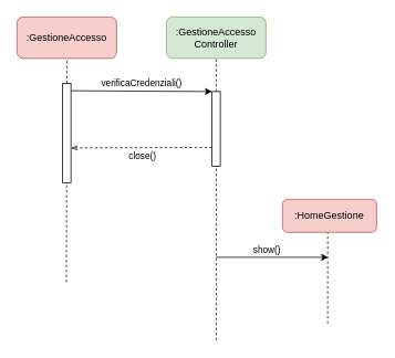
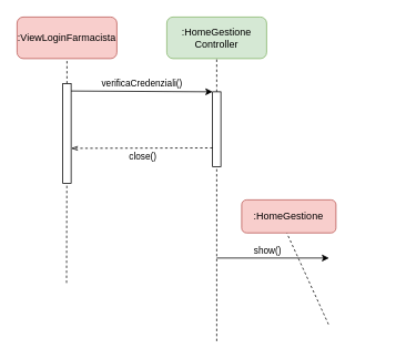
  <mxCell id="0" />
  <mxCell id="1" parent="0" />
- <mxCell id="2" value=":GestioneAccesso" style="rounded=1;whiteSpace=wrap;html=1;fillColor=#f8cecc;strokeColor=#b85450;" parent="1" vertex="1"><mxGeometry x="20" y="20" width="120" height="50" as="geometry" /></mxCell>
- <mxCell id="3" value=":GestioneAccesso&lt;br&gt;Controller" style="rounded=1;whiteSpace=wrap;html=1;fillColor=#d5e8d4;strokeColor=#82b366;" parent="1" vertex="1"><mxGeometry x="200" y="20" width="120" height="50" as="geometry" /></mxCell>
+ <mxCell id="2" value=":ViewLoginFarmacista" style="rounded=1;whiteSpace=wrap;html=1;fillColor=#f8cecc;strokeColor=#b85450;" parent="1" vertex="1"><mxGeometry x="20" y="20" width="120" height="50" as="geometry" /></mxCell>
+ <mxCell id="3" value=":HomeGestione&lt;br&gt;Controller" style="rounded=1;whiteSpace=wrap;html=1;fillColor=#d5e8d4;strokeColor=#82b366;" parent="1" vertex="1"><mxGeometry x="200" y="20" width="120" height="50" as="geometry" /></mxCell>
  <mxCell id="4" value="" style="endArrow=none;dashed=1;html=1;entryX=0.5;entryY=1;entryDx=0;entryDy=0;startArrow=none;" parent="1" source="8" target="3" edge="1"><mxGeometry width="50" height="50" relative="1" as="geometry"><mxPoint x="260" y="350" as="sourcePoint" /><mxPoint x="20" y="170" as="targetPoint" /></mxGeometry></mxCell>
  <mxCell id="5" value="" style="endArrow=none;dashed=1;html=1;startArrow=none;" parent="1" source="6" edge="1"><mxGeometry width="50" height="50" relative="1" as="geometry"><mxPoint x="79.5" y="340" as="sourcePoint" /><mxPoint x="80" y="70" as="targetPoint" /></mxGeometry></mxCell>
  <mxCell id="6" value="" style="rounded=0;whiteSpace=wrap;html=1;" parent="1" vertex="1"><mxGeometry x="75" y="100" width="10" height="120" as="geometry" /></mxCell>
  <mxCell id="7" value="" style="endArrow=none;dashed=1;html=1;" parent="1" target="6" edge="1"><mxGeometry width="50" height="50" relative="1" as="geometry"><mxPoint x="79.5" y="340" as="sourcePoint" /><mxPoint x="80" y="70" as="targetPoint" /></mxGeometry></mxCell>
  <mxCell id="8" value="" style="rounded=0;whiteSpace=wrap;html=1;" parent="1" vertex="1"><mxGeometry x="255" y="110" width="10" height="90" as="geometry" /></mxCell>
  <mxCell id="9" value="" style="endArrow=none;dashed=1;html=1;entryX=0.5;entryY=1;entryDx=0;entryDy=0;" parent="1" target="8" edge="1"><mxGeometry width="50" height="50" relative="1" as="geometry"><mxPoint x="260" y="410" as="sourcePoint" /><mxPoint x="260" y="70" as="targetPoint" /></mxGeometry></mxCell>
  <mxCell id="10" value="" style="endArrow=classic;html=1;entryX=0;entryY=0;entryDx=0;entryDy=0;" parent="1" target="8" edge="1"><mxGeometry width="50" height="50" relative="1" as="geometry"><mxPoint x="85" y="109" as="sourcePoint" /><mxPoint x="260" y="109" as="targetPoint" /></mxGeometry></mxCell>
  <mxCell id="11" value="verificaCredenziali()" style="edgeLabel;html=1;align=center;verticalAlign=middle;resizable=0;points=[];" parent="10" vertex="1" connectable="0"><mxGeometry x="-0.213" y="2" relative="1" as="geometry"><mxPoint x="17" y="-8" as="offset" /></mxGeometry></mxCell>
  <mxCell id="12" value="" style="endArrow=openThin;html=1;exitX=0;exitY=0.75;exitDx=0;exitDy=0;dashed=1;endFill=0;" parent="1" source="8" edge="1"><mxGeometry width="50" height="50" relative="1" as="geometry"><mxPoint x="95" y="119" as="sourcePoint" /><mxPoint x="85" y="178" as="targetPoint" /></mxGeometry></mxCell>
  <mxCell id="13" value="close()" style="edgeLabel;html=1;align=center;verticalAlign=middle;resizable=0;points=[];" parent="12" vertex="1" connectable="0"><mxGeometry x="-0.213" y="2" relative="1" as="geometry"><mxPoint x="-18" y="8" as="offset" /></mxGeometry></mxCell>
- <mxCell id="14" value=":HomeGestione" style="rounded=1;whiteSpace=wrap;html=1;fillColor=#f8cecc;strokeColor=#b85450;" parent="1" vertex="1"><mxGeometry x="340" y="240" width="113.37" height="39.8" as="geometry" /></mxCell>
+ <mxCell id="14" value=":HomeGestione" style="rounded=1;whiteSpace=wrap;html=1;fillColor=#f8cecc;strokeColor=#b85450;" parent="1" vertex="1"><mxGeometry x="290" y="240" width="113.37" height="39.8" as="geometry" /></mxCell>
  <mxCell id="15" value="" style="endArrow=none;dashed=1;html=1;entryX=0.48;entryY=1.01;entryDx=0;entryDy=0;entryPerimeter=0;" parent="1" target="14" edge="1"><mxGeometry width="50" height="50" relative="1" as="geometry"><mxPoint x="394.37" y="389.8" as="sourcePoint" /><mxPoint x="393.37" y="319.8" as="targetPoint" /></mxGeometry></mxCell>
  <mxCell id="16" value="" style="endArrow=classic;html=1;" edge="1" parent="1"><mxGeometry width="50" height="50" relative="1" as="geometry"><mxPoint x="260" y="310" as="sourcePoint" /><mxPoint x="395" y="310" as="targetPoint" /></mxGeometry></mxCell>
  <mxCell id="17" value="show()" style="edgeLabel;html=1;align=center;verticalAlign=middle;resizable=0;points=[];" vertex="1" connectable="0" parent="16"><mxGeometry x="-0.213" y="2" relative="1" as="geometry"><mxPoint x="7" y="-8" as="offset" /></mxGeometry></mxCell>
